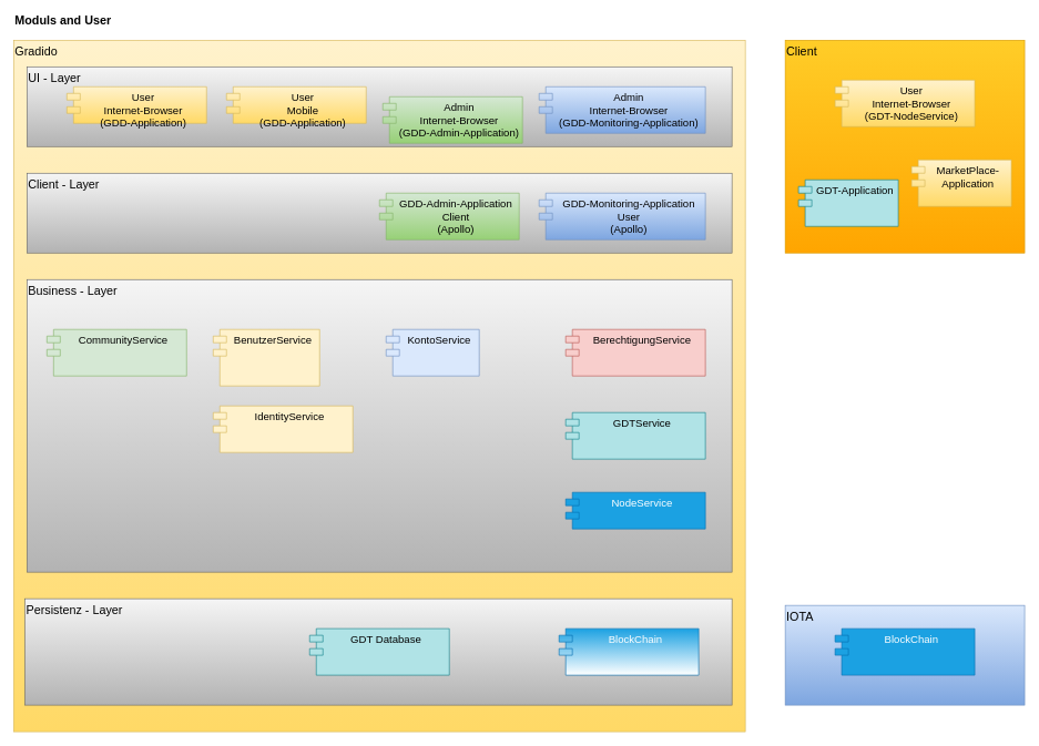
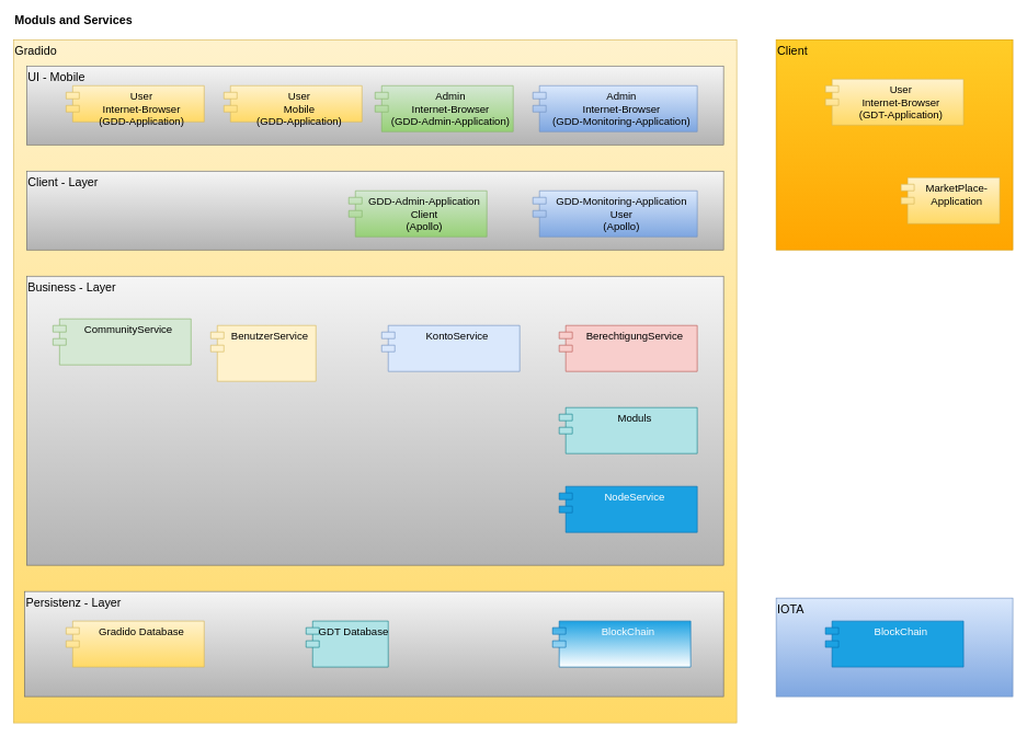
  <mxCell id="0" />
  <mxCell id="1" parent="0" />
  <mxCell id="2" value="Gradido" style="rounded=0;whiteSpace=wrap;html=1;labelPosition=center;verticalLabelPosition=middle;align=left;verticalAlign=top;fontSize=18;gradientColor=#ffd966;fillColor=#fff2cc;strokeColor=#d6b656;" vertex="1" parent="1"><mxGeometry x="20" y="60" width="1100" height="1040" as="geometry" /></mxCell>
- <mxCell id="3" value="Moduls and User" style="text;html=1;strokeColor=none;fillColor=none;align=left;verticalAlign=middle;whiteSpace=wrap;rounded=0;fontSize=18;fontStyle=1" vertex="1" parent="1"><mxGeometry x="20" y="20" width="200" height="20" as="geometry" /></mxCell>
- <mxCell id="4" value="UI - Layer" style="rounded=0;whiteSpace=wrap;html=1;fontSize=18;align=left;verticalAlign=top;gradientColor=#b3b3b3;fillColor=#f5f5f5;strokeColor=#666666;" vertex="1" parent="1"><mxGeometry x="40" y="100" width="1060" height="120" as="geometry" /></mxCell>
+ <mxCell id="3" value="Moduls and Services" style="text;html=1;strokeColor=none;fillColor=none;align=left;verticalAlign=middle;whiteSpace=wrap;rounded=0;fontSize=18;fontStyle=1" vertex="1" parent="1"><mxGeometry x="20" y="20" width="200" height="20" as="geometry" /></mxCell>
+ <mxCell id="4" value="UI - Mobile" style="rounded=0;whiteSpace=wrap;html=1;fontSize=18;align=left;verticalAlign=top;gradientColor=#b3b3b3;fillColor=#f5f5f5;strokeColor=#666666;" vertex="1" parent="1"><mxGeometry x="40" y="100" width="1060" height="120" as="geometry" /></mxCell>
  <mxCell id="5" value="User&#10;Internet-Browser&#10;(GDD-Application)" style="shape=module;align=left;spacingLeft=20;align=center;verticalAlign=top;fontSize=16;gradientColor=#ffd966;fillColor=#fff2cc;strokeColor=#d6b656;" vertex="1" parent="1"><mxGeometry x="100" y="130" width="210" height="55" as="geometry" /></mxCell>
  <mxCell id="6" value="User &#10;Mobile&#10;(GDD-Application)" style="shape=module;align=left;spacingLeft=20;align=center;verticalAlign=top;fontSize=16;gradientColor=#ffd966;fillColor=#fff2cc;strokeColor=#d6b656;" vertex="1" parent="1"><mxGeometry x="340" y="130" width="210" height="55" as="geometry" /></mxCell>
- <mxCell id="7" value="Admin&#10;Internet-Browser&#10;(GDD-Admin-Application)" style="shape=module;align=left;spacingLeft=20;align=center;verticalAlign=top;fontSize=16;gradientColor=#97d077;fillColor=#d5e8d4;strokeColor=#82b366;" vertex="1" parent="1"><mxGeometry x="575" y="145" width="210" height="70" as="geometry" /></mxCell>
+ <mxCell id="7" value="Admin&#10;Internet-Browser&#10;(GDD-Admin-Application)" style="shape=module;align=left;spacingLeft=20;align=center;verticalAlign=top;fontSize=16;gradientColor=#97d077;fillColor=#d5e8d4;strokeColor=#82b366;" vertex="1" parent="1"><mxGeometry x="570" y="130" width="210" height="70" as="geometry" /></mxCell>
  <mxCell id="8" value="Admin&#10;Internet-Browser&#10;(GDD-Monitoring-Application)" style="shape=module;align=left;spacingLeft=20;align=center;verticalAlign=top;fontSize=16;gradientColor=#7ea6e0;fillColor=#dae8fc;strokeColor=#6c8ebf;" vertex="1" parent="1"><mxGeometry x="810" y="130" width="250" height="70" as="geometry" /></mxCell>
  <mxCell id="9" value="Business - Layer" style="rounded=0;whiteSpace=wrap;html=1;fontSize=18;align=left;verticalAlign=top;gradientColor=#b3b3b3;fillColor=#f5f5f5;strokeColor=#666666;" vertex="1" parent="1"><mxGeometry x="40" y="420" width="1060" height="440" as="geometry" /></mxCell>
  <mxCell id="10" value="Persistenz - Layer" style="rounded=0;whiteSpace=wrap;html=1;fontSize=18;align=left;verticalAlign=top;gradientColor=#b3b3b3;fillColor=#f5f5f5;strokeColor=#666666;" vertex="1" parent="1"><mxGeometry x="37" y="900" width="1063" height="160" as="geometry" /></mxCell>
  <mxCell id="11" value="Client - Layer" style="rounded=0;whiteSpace=wrap;html=1;fontSize=18;align=left;verticalAlign=top;gradientColor=#b3b3b3;fillColor=#f5f5f5;strokeColor=#666666;" vertex="1" parent="1"><mxGeometry x="40" y="260" width="1060" height="120" as="geometry" /></mxCell>
- <mxCell id="12" value="GDD-Admin-Application&#10;Client&#10;(Apollo)" style="shape=module;align=left;spacingLeft=20;align=center;verticalAlign=top;fontSize=16;gradientColor=#97d077;fillColor=#d5e8d4;strokeColor=#82b366;" vertex="1" parent="1"><mxGeometry x="570" y="290" width="210" height="70" as="geometry" /></mxCell>
+ <mxCell id="12" value="GDD-Admin-Application&#10;Client&#10;(Apollo)" style="shape=module;align=left;spacingLeft=20;align=center;verticalAlign=top;fontSize=16;gradientColor=#97d077;fillColor=#d5e8d4;strokeColor=#82b366;" vertex="1" parent="1"><mxGeometry x="530" y="290" width="210" height="70" as="geometry" /></mxCell>
  <mxCell id="13" value="GDD-Monitoring-Application&#10;User&#10;(Apollo)" style="shape=module;align=left;spacingLeft=20;align=center;verticalAlign=top;fontSize=16;gradientColor=#7ea6e0;fillColor=#dae8fc;strokeColor=#6c8ebf;" vertex="1" parent="1"><mxGeometry x="810" y="290" width="250" height="70" as="geometry" /></mxCell>
- <mxCell id="14" value="CommunityService" style="shape=module;align=left;spacingLeft=20;align=center;verticalAlign=top;fontSize=16;fillColor=#d5e8d4;strokeColor=#82b366;" vertex="1" parent="1"><mxGeometry x="70" y="495" width="210" height="70" as="geometry" /></mxCell>
+ <mxCell id="14" value="CommunityService" style="shape=module;align=left;spacingLeft=20;align=center;verticalAlign=top;fontSize=16;fillColor=#d5e8d4;strokeColor=#82b366;" vertex="1" parent="1"><mxGeometry x="80" y="485" width="210" height="70" as="geometry" /></mxCell>
  <mxCell id="15" value="BenutzerService" style="shape=module;align=left;spacingLeft=20;align=center;verticalAlign=top;fontSize=16;fillColor=#fff2cc;strokeColor=#d6b656;" vertex="1" parent="1"><mxGeometry x="320" y="495" width="160" height="85" as="geometry" /></mxCell>
- <mxCell id="16" value="KontoService" style="shape=module;align=left;spacingLeft=20;align=center;verticalAlign=top;fontSize=16;fillColor=#dae8fc;strokeColor=#6c8ebf;" vertex="1" parent="1"><mxGeometry x="580" y="495" width="140" height="70" as="geometry" /></mxCell>
+ <mxCell id="16" value="KontoService" style="shape=module;align=left;spacingLeft=20;align=center;verticalAlign=top;fontSize=16;fillColor=#dae8fc;strokeColor=#6c8ebf;" vertex="1" parent="1"><mxGeometry x="580" y="495" width="210" height="70" as="geometry" /></mxCell>
  <mxCell id="17" value="BerechtigungService" style="shape=module;align=left;spacingLeft=20;align=center;verticalAlign=top;fontSize=16;fillColor=#f8cecc;strokeColor=#b85450;" vertex="1" parent="1"><mxGeometry x="850" y="495" width="210" height="70" as="geometry" /></mxCell>
- <mxCell id="18" value="GDTService" style="shape=module;align=left;spacingLeft=20;align=center;verticalAlign=top;fontSize=16;fillColor=#b0e3e6;strokeColor=#0e8088;" vertex="1" parent="1"><mxGeometry x="850" y="620" width="210" height="70" as="geometry" /></mxCell>
- <mxCell id="19" value="GDT Database" style="shape=module;align=left;spacingLeft=20;align=center;verticalAlign=top;fontSize=16;fillColor=#b0e3e6;strokeColor=#0e8088;" vertex="1" parent="1"><mxGeometry x="465" y="945" width="210" height="70" as="geometry" /></mxCell>
- <mxCell id="21" value="NodeService" style="shape=module;align=left;spacingLeft=20;align=center;verticalAlign=top;fontSize=16;fillColor=#1ba1e2;strokeColor=#006EAF;fontColor=#ffffff;" vertex="1" parent="1"><mxGeometry x="850" y="740" width="210" height="55" as="geometry" /></mxCell>
- <mxCell id="22" value="IdentityService" style="shape=module;align=left;spacingLeft=20;align=center;verticalAlign=top;fontSize=16;fillColor=#fff2cc;strokeColor=#d6b656;" vertex="1" parent="1"><mxGeometry x="320" y="610" width="210" height="70" as="geometry" /></mxCell>
+ <mxCell id="18" value="Moduls" style="shape=module;align=left;spacingLeft=20;align=center;verticalAlign=top;fontSize=16;fillColor=#b0e3e6;strokeColor=#0e8088;" vertex="1" parent="1"><mxGeometry x="850" y="620" width="210" height="70" as="geometry" /></mxCell>
+ <mxCell id="19" value="GDT Database" style="shape=module;align=left;spacingLeft=20;align=center;verticalAlign=top;fontSize=16;fillColor=#b0e3e6;strokeColor=#0e8088;" vertex="1" parent="1"><mxGeometry x="465" y="945" width="125" height="70" as="geometry" /></mxCell>
+ <mxCell id="20" value="Gradido Database" style="shape=module;align=left;spacingLeft=20;align=center;verticalAlign=top;fontSize=16;gradientColor=#ffd966;fillColor=#fff2cc;strokeColor=#d6b656;" vertex="1" parent="1"><mxGeometry x="100" y="945" width="210" height="70" as="geometry" /></mxCell>
+ <mxCell id="21" value="NodeService" style="shape=module;align=left;spacingLeft=20;align=center;verticalAlign=top;fontSize=16;fillColor=#1ba1e2;strokeColor=#006EAF;fontColor=#ffffff;" vertex="1" parent="1"><mxGeometry x="850" y="740" width="210" height="70" as="geometry" /></mxCell>
  <mxCell id="23" value="IOTA" style="rounded=0;whiteSpace=wrap;html=1;labelPosition=center;verticalLabelPosition=middle;align=left;verticalAlign=top;fontSize=18;gradientColor=#7ea6e0;fillColor=#dae8fc;strokeColor=#6c8ebf;" vertex="1" parent="1"><mxGeometry x="1180" y="910" width="360" height="150" as="geometry" /></mxCell>
  <mxCell id="24" value="BlockChain" style="shape=module;align=left;spacingLeft=20;align=center;verticalAlign=top;fontSize=16;fillColor=#1ba1e2;strokeColor=#006EAF;fontColor=#ffffff;" vertex="1" parent="1"><mxGeometry x="1255" y="945" width="210" height="70" as="geometry" /></mxCell>
  <mxCell id="25" value="Client" style="rounded=0;whiteSpace=wrap;html=1;labelPosition=center;verticalLabelPosition=middle;align=left;verticalAlign=top;fontSize=18;gradientColor=#ffa500;fillColor=#ffcd28;strokeColor=#d79b00;" vertex="1" parent="1"><mxGeometry x="1180" y="60" width="360" height="320" as="geometry" /></mxCell>
- <mxCell id="26" value="User&#10;Internet-Browser&#10;(GDT-NodeService)" style="shape=module;align=left;spacingLeft=20;align=center;verticalAlign=top;fontSize=16;fillColor=#fff2cc;strokeColor=#d6b656;gradientColor=#ffd966;" vertex="1" parent="1"><mxGeometry x="1255" y="120" width="210" height="70" as="geometry" /></mxCell>
- <mxCell id="27" value="GDT-Application" style="shape=module;align=left;spacingLeft=20;align=center;verticalAlign=top;fontSize=16;fillColor=#b0e3e6;strokeColor=#0e8088;" vertex="1" parent="1"><mxGeometry x="1200" y="270" width="150" height="70" as="geometry" /></mxCell>
- <mxCell id="28" value="MarketPlace-&#10;Application" style="shape=module;align=left;spacingLeft=20;align=center;verticalAlign=top;fontSize=16;fillColor=#fff2cc;strokeColor=#d6b656;gradientColor=#ffd966;" vertex="1" parent="1"><mxGeometry x="1370" y="240" width="150" height="70" as="geometry" /></mxCell>
+ <mxCell id="26" value="User&#10;Internet-Browser&#10;(GDT-Application)" style="shape=module;align=left;spacingLeft=20;align=center;verticalAlign=top;fontSize=16;fillColor=#fff2cc;strokeColor=#d6b656;gradientColor=#ffd966;" vertex="1" parent="1"><mxGeometry x="1255" y="120" width="210" height="70" as="geometry" /></mxCell>
+ <mxCell id="28" value="MarketPlace-&#10;Application" style="shape=module;align=left;spacingLeft=20;align=center;verticalAlign=top;fontSize=16;fillColor=#fff2cc;strokeColor=#d6b656;gradientColor=#ffd966;" vertex="1" parent="1"><mxGeometry x="1370" y="270" width="150" height="70" as="geometry" /></mxCell>
  <mxCell id="29" value="BlockChain" style="shape=module;align=left;spacingLeft=20;align=center;verticalAlign=top;fontSize=16;fillColor=#1ba1e2;strokeColor=#006EAF;fontColor=#ffffff;gradientDirection=south;gradientColor=#FFFFFF;" vertex="1" parent="1"><mxGeometry x="840" y="945" width="210" height="70" as="geometry" /></mxCell>
